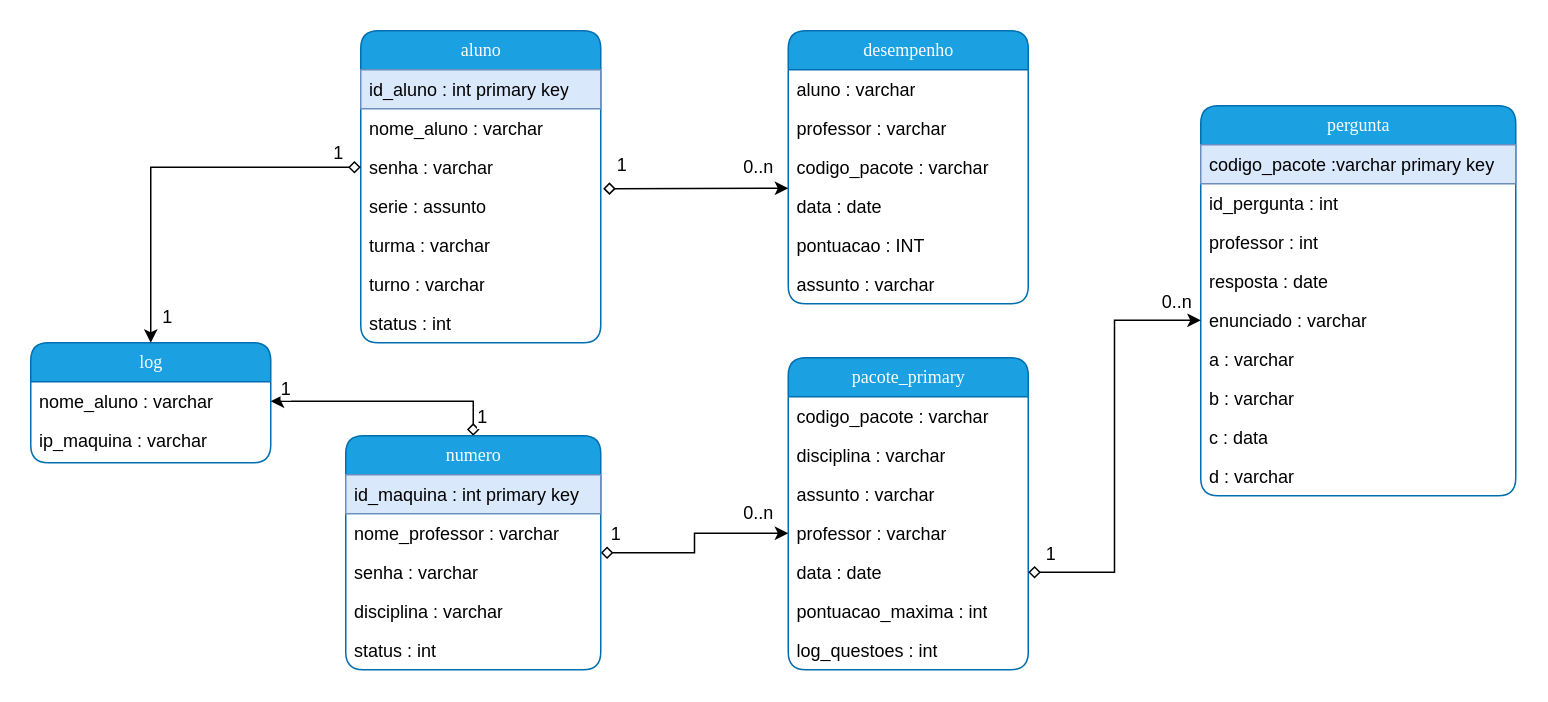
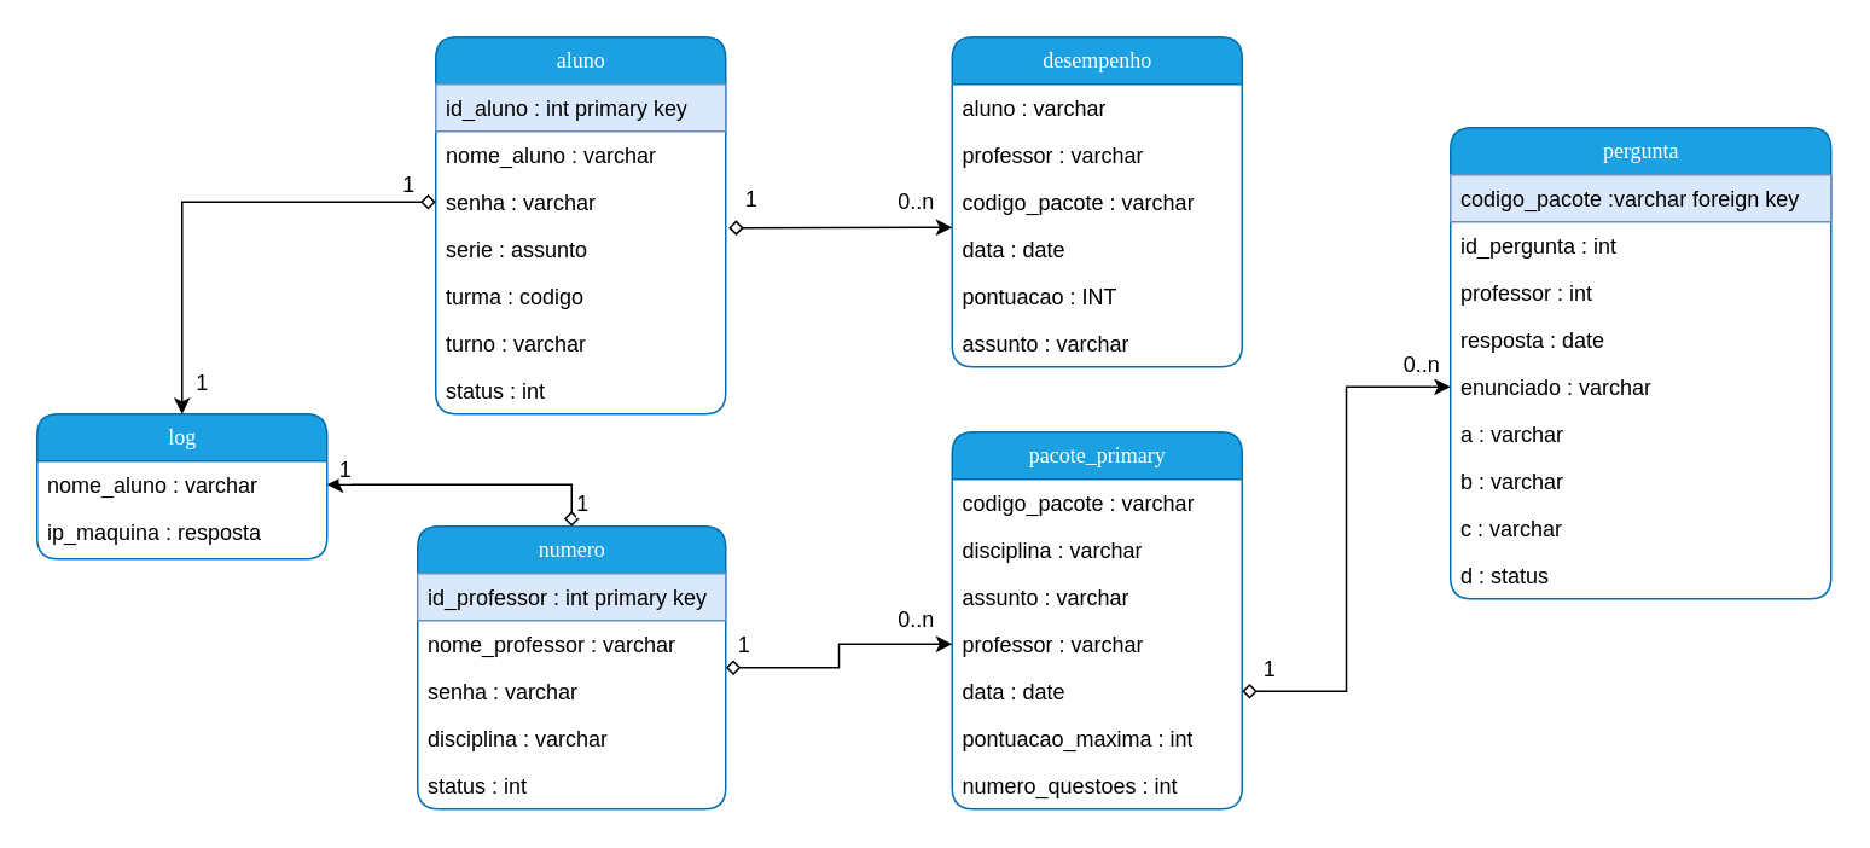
  <mxCell id="0" />
  <mxCell id="1" parent="0" />
  <mxCell id="2" value="aluno" style="swimlane;html=1;fontStyle=0;childLayout=stackLayout;horizontal=1;startSize=26;fillColor=#1ba1e2;horizontalStack=0;resizeParent=1;resizeLast=0;collapsible=1;marginBottom=0;swimlaneFillColor=#ffffff;align=center;rounded=1;shadow=0;comic=0;labelBackgroundColor=none;strokeWidth=1;fontFamily=Verdana;fontSize=12;strokeColor=#006EAF;fontColor=#ffffff;" parent="1" vertex="1"><mxGeometry x="240" y="20" width="160" height="208" as="geometry"><mxRectangle x="160" y="74" width="80" height="26" as="alternateBounds" /></mxGeometry></mxCell>
  <mxCell id="3" value="id_aluno : int primary key" style="text;html=1;strokeColor=#6c8ebf;fillColor=#dae8fc;spacingLeft=4;spacingRight=4;whiteSpace=wrap;overflow=hidden;rotatable=0;points=[[0,0.5],[1,0.5]];portConstraint=eastwest;" parent="2" vertex="1"><mxGeometry y="26" width="160" height="26" as="geometry" /></mxCell>
  <mxCell id="4" value="nome_aluno : varchar" style="text;html=1;strokeColor=none;fillColor=none;spacingLeft=4;spacingRight=4;whiteSpace=wrap;overflow=hidden;rotatable=0;points=[[0,0.5],[1,0.5]];portConstraint=eastwest;" parent="2" vertex="1"><mxGeometry y="52" width="160" height="26" as="geometry" /></mxCell>
  <mxCell id="5" value="senha : varchar" style="text;html=1;strokeColor=none;fillColor=none;spacingLeft=4;spacingRight=4;whiteSpace=wrap;overflow=hidden;rotatable=0;points=[[0,0.5],[1,0.5]];portConstraint=eastwest;" parent="2" vertex="1"><mxGeometry y="78" width="160" height="26" as="geometry" /></mxCell>
  <mxCell id="6" value="serie : assunto" style="text;html=1;strokeColor=none;fillColor=none;spacingLeft=4;spacingRight=4;whiteSpace=wrap;overflow=hidden;rotatable=0;points=[[0,0.5],[1,0.5]];portConstraint=eastwest;" vertex="1" parent="2"><mxGeometry y="104" width="160" height="26" as="geometry" /></mxCell>
- <mxCell id="7" value="turma : varchar" style="text;html=1;strokeColor=none;fillColor=none;spacingLeft=4;spacingRight=4;whiteSpace=wrap;overflow=hidden;rotatable=0;points=[[0,0.5],[1,0.5]];portConstraint=eastwest;" vertex="1" parent="2"><mxGeometry y="130" width="160" height="26" as="geometry" /></mxCell>
+ <mxCell id="7" value="turma : codigo" style="text;html=1;strokeColor=none;fillColor=none;spacingLeft=4;spacingRight=4;whiteSpace=wrap;overflow=hidden;rotatable=0;points=[[0,0.5],[1,0.5]];portConstraint=eastwest;" vertex="1" parent="2"><mxGeometry y="130" width="160" height="26" as="geometry" /></mxCell>
  <mxCell id="8" value="turno : varchar" style="text;html=1;strokeColor=none;fillColor=none;spacingLeft=4;spacingRight=4;whiteSpace=wrap;overflow=hidden;rotatable=0;points=[[0,0.5],[1,0.5]];portConstraint=eastwest;" vertex="1" parent="2"><mxGeometry y="156" width="160" height="26" as="geometry" /></mxCell>
  <mxCell id="9" value="status : int" style="text;html=1;strokeColor=none;fillColor=none;spacingLeft=4;spacingRight=4;whiteSpace=wrap;overflow=hidden;rotatable=0;points=[[0,0.5],[1,0.5]];portConstraint=eastwest;" vertex="1" parent="2"><mxGeometry y="182" width="160" height="26" as="geometry" /></mxCell>
  <mxCell id="10" value="pacote_primary" style="swimlane;html=1;fontStyle=0;childLayout=stackLayout;horizontal=1;startSize=26;fillColor=#1ba1e2;horizontalStack=0;resizeParent=1;resizeLast=0;collapsible=1;marginBottom=0;swimlaneFillColor=#ffffff;align=center;rounded=1;shadow=0;comic=0;labelBackgroundColor=none;strokeWidth=1;fontFamily=Verdana;fontSize=12;strokeColor=#006EAF;fontColor=#ffffff;" parent="1" vertex="1"><mxGeometry x="525" y="238" width="160" height="208" as="geometry" /></mxCell>
  <mxCell id="11" value="codigo_pacote : varchar" style="text;html=1;strokeColor=none;fillColor=none;spacingLeft=4;spacingRight=4;whiteSpace=wrap;overflow=hidden;rotatable=0;points=[[0,0.5],[1,0.5]];portConstraint=eastwest;" parent="10" vertex="1"><mxGeometry y="26" width="160" height="26" as="geometry" /></mxCell>
  <mxCell id="12" value="disciplina : varchar" style="text;html=1;strokeColor=none;fillColor=none;spacingLeft=4;spacingRight=4;whiteSpace=wrap;overflow=hidden;rotatable=0;points=[[0,0.5],[1,0.5]];portConstraint=eastwest;" parent="10" vertex="1"><mxGeometry y="52" width="160" height="26" as="geometry" /></mxCell>
  <mxCell id="13" value="assunto : varchar" style="text;html=1;strokeColor=none;fillColor=none;spacingLeft=4;spacingRight=4;whiteSpace=wrap;overflow=hidden;rotatable=0;points=[[0,0.5],[1,0.5]];portConstraint=eastwest;" parent="10" vertex="1"><mxGeometry y="78" width="160" height="26" as="geometry" /></mxCell>
  <mxCell id="14" value="professor : varchar" style="text;html=1;strokeColor=none;fillColor=none;spacingLeft=4;spacingRight=4;whiteSpace=wrap;overflow=hidden;rotatable=0;points=[[0,0.5],[1,0.5]];portConstraint=eastwest;" parent="10" vertex="1"><mxGeometry y="104" width="160" height="26" as="geometry" /></mxCell>
  <mxCell id="15" value="data : date" style="text;html=1;strokeColor=none;fillColor=none;spacingLeft=4;spacingRight=4;whiteSpace=wrap;overflow=hidden;rotatable=0;points=[[0,0.5],[1,0.5]];portConstraint=eastwest;" vertex="1" parent="10"><mxGeometry y="130" width="160" height="26" as="geometry" /></mxCell>
  <mxCell id="16" value="pontuacao_maxima : int" style="text;html=1;strokeColor=none;fillColor=none;spacingLeft=4;spacingRight=4;whiteSpace=wrap;overflow=hidden;rotatable=0;points=[[0,0.5],[1,0.5]];portConstraint=eastwest;" vertex="1" parent="10"><mxGeometry y="156" width="160" height="26" as="geometry" /></mxCell>
- <mxCell id="17" value="log_questoes : int" style="text;html=1;strokeColor=none;fillColor=none;spacingLeft=4;spacingRight=4;whiteSpace=wrap;overflow=hidden;rotatable=0;points=[[0,0.5],[1,0.5]];portConstraint=eastwest;" vertex="1" parent="10"><mxGeometry y="182" width="160" height="26" as="geometry" /></mxCell>
+ <mxCell id="17" value="numero_questoes : int" style="text;html=1;strokeColor=none;fillColor=none;spacingLeft=4;spacingRight=4;whiteSpace=wrap;overflow=hidden;rotatable=0;points=[[0,0.5],[1,0.5]];portConstraint=eastwest;" vertex="1" parent="10"><mxGeometry y="182" width="160" height="26" as="geometry" /></mxCell>
  <mxCell id="18" value="desempenho" style="swimlane;html=1;fontStyle=0;childLayout=stackLayout;horizontal=1;startSize=26;fillColor=#1ba1e2;horizontalStack=0;resizeParent=1;resizeLast=0;collapsible=1;marginBottom=0;swimlaneFillColor=#ffffff;align=center;rounded=1;shadow=0;comic=0;labelBackgroundColor=none;strokeWidth=1;fontFamily=Verdana;fontSize=12;strokeColor=#006EAF;fontColor=#ffffff;" parent="1" vertex="1"><mxGeometry x="525" y="20" width="160" height="182" as="geometry" /></mxCell>
  <mxCell id="19" value="aluno : varchar" style="text;html=1;strokeColor=none;fillColor=none;spacingLeft=4;spacingRight=4;whiteSpace=wrap;overflow=hidden;rotatable=0;points=[[0,0.5],[1,0.5]];portConstraint=eastwest;" parent="18" vertex="1"><mxGeometry y="26" width="160" height="26" as="geometry" /></mxCell>
  <mxCell id="20" value="professor : varchar" style="text;html=1;strokeColor=none;fillColor=none;spacingLeft=4;spacingRight=4;whiteSpace=wrap;overflow=hidden;rotatable=0;points=[[0,0.5],[1,0.5]];portConstraint=eastwest;" parent="18" vertex="1"><mxGeometry y="52" width="160" height="26" as="geometry" /></mxCell>
  <mxCell id="21" value="codigo_pacote : varchar" style="text;html=1;strokeColor=none;fillColor=none;spacingLeft=4;spacingRight=4;whiteSpace=wrap;overflow=hidden;rotatable=0;points=[[0,0.5],[1,0.5]];portConstraint=eastwest;" parent="18" vertex="1"><mxGeometry y="78" width="160" height="26" as="geometry" /></mxCell>
  <mxCell id="22" value="data : date" style="text;html=1;strokeColor=none;fillColor=none;spacingLeft=4;spacingRight=4;whiteSpace=wrap;overflow=hidden;rotatable=0;points=[[0,0.5],[1,0.5]];portConstraint=eastwest;" vertex="1" parent="18"><mxGeometry y="104" width="160" height="26" as="geometry" /></mxCell>
  <mxCell id="23" value="pontuacao : INT" style="text;html=1;strokeColor=none;fillColor=none;spacingLeft=4;spacingRight=4;whiteSpace=wrap;overflow=hidden;rotatable=0;points=[[0,0.5],[1,0.5]];portConstraint=eastwest;" vertex="1" parent="18"><mxGeometry y="130" width="160" height="26" as="geometry" /></mxCell>
  <mxCell id="24" value="assunto : varchar" style="text;html=1;strokeColor=none;fillColor=none;spacingLeft=4;spacingRight=4;whiteSpace=wrap;overflow=hidden;rotatable=0;points=[[0,0.5],[1,0.5]];portConstraint=eastwest;" vertex="1" parent="18"><mxGeometry y="156" width="160" height="26" as="geometry" /></mxCell>
  <mxCell id="25" value="log" style="swimlane;html=1;fontStyle=0;childLayout=stackLayout;horizontal=1;startSize=26;fillColor=#1ba1e2;horizontalStack=0;resizeParent=1;resizeLast=0;collapsible=1;marginBottom=0;swimlaneFillColor=#ffffff;align=center;rounded=1;shadow=0;comic=0;labelBackgroundColor=none;strokeWidth=1;fontFamily=Verdana;fontSize=12;strokeColor=#006EAF;fontColor=#ffffff;" parent="1" vertex="1"><mxGeometry x="20" y="228" width="160" height="80" as="geometry" /></mxCell>
  <mxCell id="26" value="nome_aluno : varchar" style="text;html=1;strokeColor=none;fillColor=none;spacingLeft=4;spacingRight=4;whiteSpace=wrap;overflow=hidden;rotatable=0;points=[[0,0.5],[1,0.5]];portConstraint=eastwest;" parent="25" vertex="1"><mxGeometry y="26" width="160" height="26" as="geometry" /></mxCell>
- <mxCell id="27" value="ip_maquina : varchar" style="text;html=1;strokeColor=none;fillColor=none;spacingLeft=4;spacingRight=4;whiteSpace=wrap;overflow=hidden;rotatable=0;points=[[0,0.5],[1,0.5]];portConstraint=eastwest;" parent="25" vertex="1"><mxGeometry y="52" width="160" height="26" as="geometry" /></mxCell>
+ <mxCell id="27" value="ip_maquina : resposta" style="text;html=1;strokeColor=none;fillColor=none;spacingLeft=4;spacingRight=4;whiteSpace=wrap;overflow=hidden;rotatable=0;points=[[0,0.5],[1,0.5]];portConstraint=eastwest;" parent="25" vertex="1"><mxGeometry y="52" width="160" height="26" as="geometry" /></mxCell>
  <mxCell id="28" value="pergunta" style="swimlane;html=1;fontStyle=0;childLayout=stackLayout;horizontal=1;startSize=26;fillColor=#1ba1e2;horizontalStack=0;resizeParent=1;resizeLast=0;collapsible=1;marginBottom=0;swimlaneFillColor=#ffffff;align=center;rounded=1;shadow=0;comic=0;labelBackgroundColor=none;strokeWidth=1;fontFamily=Verdana;fontSize=12;strokeColor=#006EAF;fontColor=#ffffff;" parent="1" vertex="1"><mxGeometry x="800" y="70" width="210" height="260" as="geometry" /></mxCell>
- <mxCell id="29" value="codigo_pacote :varchar&amp;nbsp;primary key" style="text;html=1;strokeColor=#6c8ebf;fillColor=#dae8fc;spacingLeft=4;spacingRight=4;whiteSpace=wrap;overflow=hidden;rotatable=0;points=[[0,0.5],[1,0.5]];portConstraint=eastwest;" parent="28" vertex="1"><mxGeometry y="26" width="210" height="26" as="geometry" /></mxCell>
+ <mxCell id="29" value="codigo_pacote :varchar&amp;nbsp;foreign key" style="text;html=1;strokeColor=#6c8ebf;fillColor=#dae8fc;spacingLeft=4;spacingRight=4;whiteSpace=wrap;overflow=hidden;rotatable=0;points=[[0,0.5],[1,0.5]];portConstraint=eastwest;" parent="28" vertex="1"><mxGeometry y="26" width="210" height="26" as="geometry" /></mxCell>
  <mxCell id="30" value="id_pergunta : int" style="text;html=1;strokeColor=none;fillColor=none;spacingLeft=4;spacingRight=4;whiteSpace=wrap;overflow=hidden;rotatable=0;points=[[0,0.5],[1,0.5]];portConstraint=eastwest;" parent="28" vertex="1"><mxGeometry y="52" width="210" height="26" as="geometry" /></mxCell>
  <mxCell id="31" value="professor : int" style="text;html=1;strokeColor=none;fillColor=none;spacingLeft=4;spacingRight=4;whiteSpace=wrap;overflow=hidden;rotatable=0;points=[[0,0.5],[1,0.5]];portConstraint=eastwest;" vertex="1" parent="28"><mxGeometry y="78" width="210" height="26" as="geometry" /></mxCell>
  <mxCell id="32" value="resposta : date" style="text;html=1;strokeColor=none;fillColor=none;spacingLeft=4;spacingRight=4;whiteSpace=wrap;overflow=hidden;rotatable=0;points=[[0,0.5],[1,0.5]];portConstraint=eastwest;" vertex="1" parent="28"><mxGeometry y="104" width="210" height="26" as="geometry" /></mxCell>
  <mxCell id="33" value="enunciado : varchar" style="text;html=1;strokeColor=none;fillColor=none;spacingLeft=4;spacingRight=4;whiteSpace=wrap;overflow=hidden;rotatable=0;points=[[0,0.5],[1,0.5]];portConstraint=eastwest;" vertex="1" parent="28"><mxGeometry y="130" width="210" height="26" as="geometry" /></mxCell>
  <mxCell id="34" value="a : varchar" style="text;html=1;strokeColor=none;fillColor=none;spacingLeft=4;spacingRight=4;whiteSpace=wrap;overflow=hidden;rotatable=0;points=[[0,0.5],[1,0.5]];portConstraint=eastwest;" vertex="1" parent="28"><mxGeometry y="156" width="210" height="26" as="geometry" /></mxCell>
  <mxCell id="35" value="b : varchar" style="text;html=1;strokeColor=none;fillColor=none;spacingLeft=4;spacingRight=4;whiteSpace=wrap;overflow=hidden;rotatable=0;points=[[0,0.5],[1,0.5]];portConstraint=eastwest;" vertex="1" parent="28"><mxGeometry y="182" width="210" height="26" as="geometry" /></mxCell>
- <mxCell id="36" value="c : data" style="text;html=1;strokeColor=none;fillColor=none;spacingLeft=4;spacingRight=4;whiteSpace=wrap;overflow=hidden;rotatable=0;points=[[0,0.5],[1,0.5]];portConstraint=eastwest;" vertex="1" parent="28"><mxGeometry y="208" width="210" height="26" as="geometry" /></mxCell>
- <mxCell id="37" value="d : varchar" style="text;html=1;strokeColor=none;fillColor=none;spacingLeft=4;spacingRight=4;whiteSpace=wrap;overflow=hidden;rotatable=0;points=[[0,0.5],[1,0.5]];portConstraint=eastwest;" vertex="1" parent="28"><mxGeometry y="234" width="210" height="26" as="geometry" /></mxCell>
+ <mxCell id="36" value="c : varchar" style="text;html=1;strokeColor=none;fillColor=none;spacingLeft=4;spacingRight=4;whiteSpace=wrap;overflow=hidden;rotatable=0;points=[[0,0.5],[1,0.5]];portConstraint=eastwest;" vertex="1" parent="28"><mxGeometry y="208" width="210" height="26" as="geometry" /></mxCell>
+ <mxCell id="37" value="d : status" style="text;html=1;strokeColor=none;fillColor=none;spacingLeft=4;spacingRight=4;whiteSpace=wrap;overflow=hidden;rotatable=0;points=[[0,0.5],[1,0.5]];portConstraint=eastwest;" vertex="1" parent="28"><mxGeometry y="234" width="210" height="26" as="geometry" /></mxCell>
  <mxCell id="38" value="" style="edgeStyle=orthogonalEdgeStyle;rounded=0;orthogonalLoop=1;jettySize=auto;html=1;startArrow=diamond;startFill=0;" edge="1" parent="1" source="43" target="14"><mxGeometry relative="1" as="geometry" /></mxCell>
  <mxCell id="39" value="1" style="text;html=1;align=center;verticalAlign=middle;resizable=0;points=[];labelBackgroundColor=#ffffff;" vertex="1" connectable="0" parent="38"><mxGeometry x="-0.747" relative="1" as="geometry"><mxPoint x="-7.44" y="-13" as="offset" /></mxGeometry></mxCell>
  <mxCell id="40" value="" style="edgeStyle=orthogonalEdgeStyle;rounded=0;orthogonalLoop=1;jettySize=auto;html=1;startArrow=diamond;startFill=0;" edge="1" parent="1" source="43" target="26"><mxGeometry relative="1" as="geometry" /></mxCell>
  <mxCell id="41" value="1" style="text;html=1;align=center;verticalAlign=middle;resizable=0;points=[];labelBackgroundColor=#ffffff;" vertex="1" connectable="0" parent="40"><mxGeometry x="-0.76" relative="1" as="geometry"><mxPoint x="5" y="6.72" as="offset" /></mxGeometry></mxCell>
  <mxCell id="42" value="1" style="text;html=1;align=center;verticalAlign=middle;resizable=0;points=[];labelBackgroundColor=#ffffff;" vertex="1" connectable="0" parent="40"><mxGeometry x="0.88" y="-1" relative="1" as="geometry"><mxPoint y="-8" as="offset" /></mxGeometry></mxCell>
  <mxCell id="43" value="numero" style="swimlane;html=1;fontStyle=0;childLayout=stackLayout;horizontal=1;startSize=26;fillColor=#1ba1e2;horizontalStack=0;resizeParent=1;resizeLast=0;collapsible=1;marginBottom=0;swimlaneFillColor=#ffffff;align=center;rounded=1;shadow=0;comic=0;labelBackgroundColor=none;strokeWidth=1;fontFamily=Verdana;fontSize=12;strokeColor=#006EAF;fontColor=#ffffff;" parent="1" vertex="1"><mxGeometry x="230" y="290" width="170" height="156" as="geometry" /></mxCell>
- <mxCell id="44" value="id_maquina : int primary key" style="text;html=1;spacingLeft=4;spacingRight=4;whiteSpace=wrap;overflow=hidden;rotatable=0;points=[[0,0.5],[1,0.5]];portConstraint=eastwest;fillColor=#dae8fc;strokeColor=#6c8ebf;" parent="43" vertex="1"><mxGeometry y="26" width="170" height="26" as="geometry" /></mxCell>
+ <mxCell id="44" value="id_professor : int primary key" style="text;html=1;spacingLeft=4;spacingRight=4;whiteSpace=wrap;overflow=hidden;rotatable=0;points=[[0,0.5],[1,0.5]];portConstraint=eastwest;fillColor=#dae8fc;strokeColor=#6c8ebf;" parent="43" vertex="1"><mxGeometry y="26" width="170" height="26" as="geometry" /></mxCell>
  <mxCell id="45" value="nome_professor : varchar" style="text;html=1;strokeColor=none;fillColor=none;spacingLeft=4;spacingRight=4;whiteSpace=wrap;overflow=hidden;rotatable=0;points=[[0,0.5],[1,0.5]];portConstraint=eastwest;" parent="43" vertex="1"><mxGeometry y="52" width="170" height="26" as="geometry" /></mxCell>
  <mxCell id="46" value="senha : varchar" style="text;html=1;strokeColor=none;fillColor=none;spacingLeft=4;spacingRight=4;whiteSpace=wrap;overflow=hidden;rotatable=0;points=[[0,0.5],[1,0.5]];portConstraint=eastwest;" parent="43" vertex="1"><mxGeometry y="78" width="170" height="26" as="geometry" /></mxCell>
  <mxCell id="47" value="disciplina : varchar" style="text;html=1;strokeColor=none;fillColor=none;spacingLeft=4;spacingRight=4;whiteSpace=wrap;overflow=hidden;rotatable=0;points=[[0,0.5],[1,0.5]];portConstraint=eastwest;" vertex="1" parent="43"><mxGeometry y="104" width="170" height="26" as="geometry" /></mxCell>
  <mxCell id="48" value="status : int" style="text;html=1;strokeColor=none;fillColor=none;spacingLeft=4;spacingRight=4;whiteSpace=wrap;overflow=hidden;rotatable=0;points=[[0,0.5],[1,0.5]];portConstraint=eastwest;" vertex="1" parent="43"><mxGeometry y="130" width="170" height="26" as="geometry" /></mxCell>
  <mxCell id="49" value="" style="endArrow=classic;startArrow=diamond;html=1;startFill=0;exitX=1.01;exitY=0.049;exitDx=0;exitDy=0;exitPerimeter=0;" edge="1" parent="1" source="6"><mxGeometry width="50" height="50" relative="1" as="geometry"><mxPoint x="440" y="100" as="sourcePoint" /><mxPoint x="525" y="125" as="targetPoint" /></mxGeometry></mxCell>
  <mxCell id="50" value="1" style="text;html=1;align=center;verticalAlign=middle;resizable=0;points=[];labelBackgroundColor=#ffffff;" vertex="1" connectable="0" parent="49"><mxGeometry x="-0.8" y="1" relative="1" as="geometry"><mxPoint y="-14.25" as="offset" /></mxGeometry></mxCell>
  <mxCell id="51" value="0..n" style="text;html=1;align=center;verticalAlign=middle;resizable=0;points=[];autosize=1;" vertex="1" parent="1"><mxGeometry x="485" y="101" width="40" height="20" as="geometry" /></mxCell>
  <mxCell id="52" value="0..n" style="text;html=1;align=center;verticalAlign=middle;resizable=0;points=[];autosize=1;" vertex="1" parent="1"><mxGeometry x="485" y="332" width="40" height="20" as="geometry" /></mxCell>
  <mxCell id="53" value="" style="edgeStyle=orthogonalEdgeStyle;rounded=0;orthogonalLoop=1;jettySize=auto;html=1;startArrow=diamond;startFill=0;" edge="1" parent="1" source="15" target="33"><mxGeometry relative="1" as="geometry" /></mxCell>
  <mxCell id="54" value="1" style="text;html=1;align=center;verticalAlign=middle;resizable=0;points=[];labelBackgroundColor=#ffffff;" vertex="1" connectable="0" parent="53"><mxGeometry x="-0.898" y="-1" relative="1" as="geometry"><mxPoint x="0.6" y="-14" as="offset" /></mxGeometry></mxCell>
  <mxCell id="55" value="0..n" style="text;html=1;align=center;verticalAlign=middle;resizable=0;points=[];labelBackgroundColor=#ffffff;" vertex="1" connectable="0" parent="53"><mxGeometry x="0.88" y="3" relative="1" as="geometry"><mxPoint y="-10" as="offset" /></mxGeometry></mxCell>
  <mxCell id="56" value="" style="edgeStyle=orthogonalEdgeStyle;rounded=0;orthogonalLoop=1;jettySize=auto;html=1;startArrow=diamond;startFill=0;entryX=0.5;entryY=0;entryDx=0;entryDy=0;" edge="1" parent="1" source="5" target="25"><mxGeometry relative="1" as="geometry" /></mxCell>
  <mxCell id="57" value="1" style="text;html=1;align=center;verticalAlign=middle;resizable=0;points=[];labelBackgroundColor=#ffffff;" vertex="1" connectable="0" parent="56"><mxGeometry x="-0.877" relative="1" as="geometry"><mxPoint y="-10" as="offset" /></mxGeometry></mxCell>
  <mxCell id="58" value="1" style="text;html=1;align=center;verticalAlign=middle;resizable=0;points=[];labelBackgroundColor=#ffffff;" vertex="1" connectable="0" parent="56"><mxGeometry x="0.913" y="1" relative="1" as="geometry"><mxPoint x="9" y="-6.6" as="offset" /></mxGeometry></mxCell>
